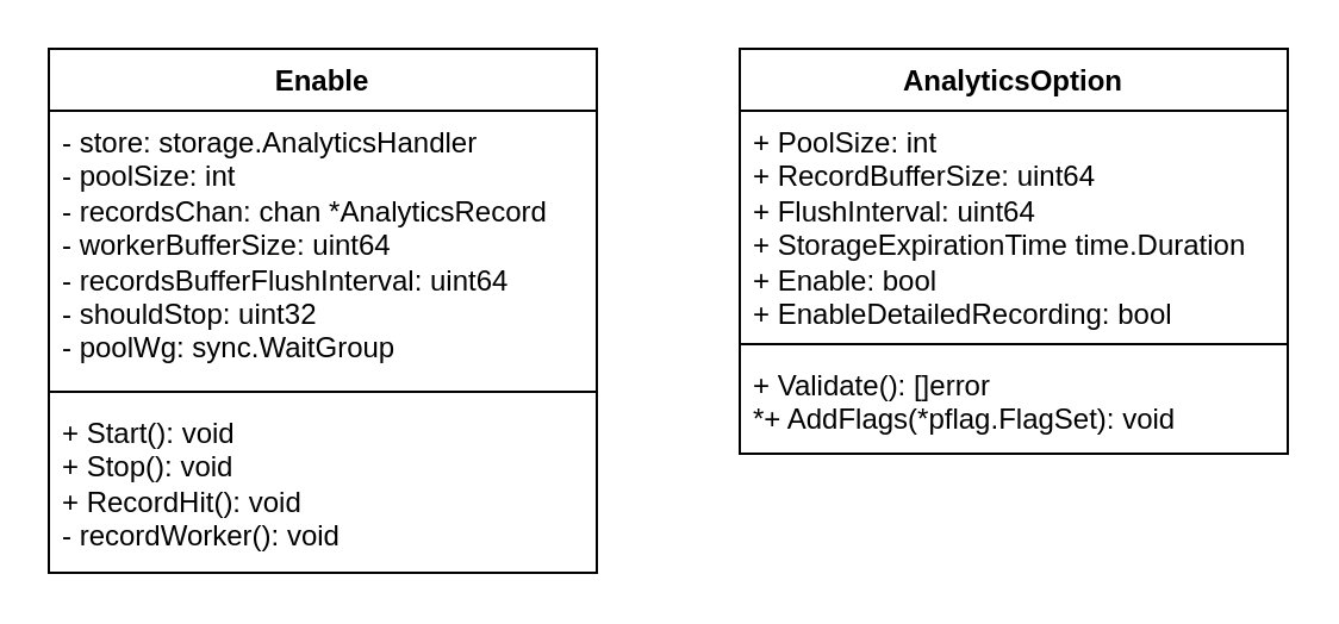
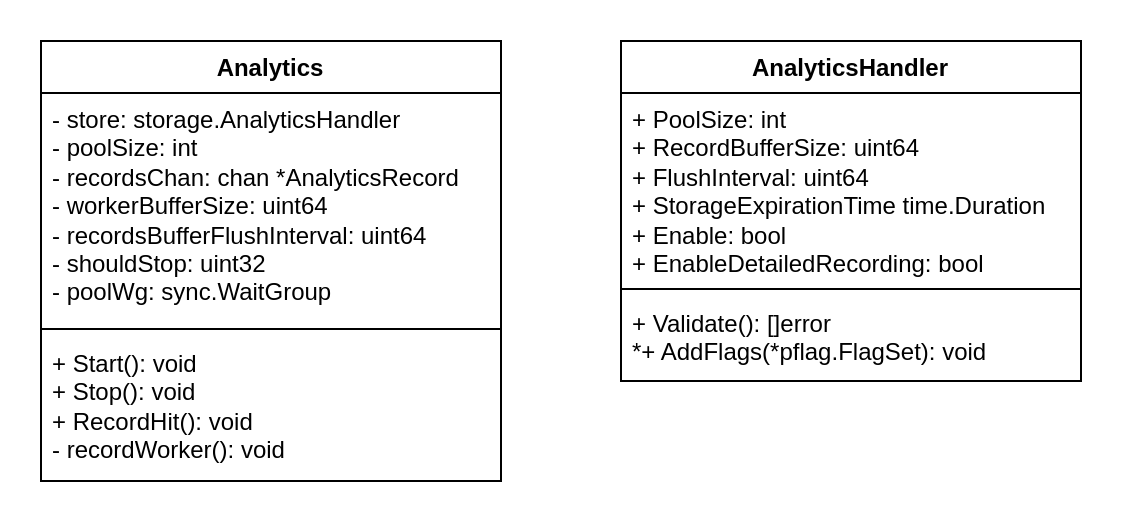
  <mxCell id="0" />
  <mxCell id="1" parent="0" />
- <mxCell id="2" value="AnalyticsOption" style="swimlane;fontStyle=1;align=center;verticalAlign=top;childLayout=stackLayout;horizontal=1;startSize=26;horizontalStack=0;resizeParent=1;resizeParentMax=0;resizeLast=0;collapsible=1;marginBottom=0;whiteSpace=wrap;html=1;" vertex="1" parent="1"><mxGeometry x="310" y="20" width="230" height="170" as="geometry" /></mxCell>
+ <mxCell id="2" value="AnalyticsHandler" style="swimlane;fontStyle=1;align=center;verticalAlign=top;childLayout=stackLayout;horizontal=1;startSize=26;horizontalStack=0;resizeParent=1;resizeParentMax=0;resizeLast=0;collapsible=1;marginBottom=0;whiteSpace=wrap;html=1;" vertex="1" parent="1"><mxGeometry x="310" y="20" width="230" height="170" as="geometry" /></mxCell>
  <mxCell id="3" value="+ PoolSize: int&lt;br&gt;+ RecordBufferSize: uint64&lt;br&gt;+ FlushInterval: uint64&lt;br&gt;+ StorageExpirationTime time.Duration&lt;br&gt;+ Enable: bool&lt;br&gt;+ EnableDetailedRecording: bool&lt;br&gt;" style="text;strokeColor=none;fillColor=none;align=left;verticalAlign=top;spacingLeft=4;spacingRight=4;overflow=hidden;rotatable=0;points=[[0,0.5],[1,0.5]];portConstraint=eastwest;whiteSpace=wrap;html=1;" vertex="1" parent="2"><mxGeometry y="26" width="230" height="94" as="geometry" /></mxCell>
  <mxCell id="4" value="" style="line;strokeWidth=1;fillColor=none;align=left;verticalAlign=middle;spacingTop=-1;spacingLeft=3;spacingRight=3;rotatable=0;labelPosition=right;points=[];portConstraint=eastwest;strokeColor=inherit;" vertex="1" parent="2"><mxGeometry y="120" width="230" height="8" as="geometry" /></mxCell>
  <mxCell id="5" value="+ Validate(): []error&lt;br&gt;*+ AddFlags(*pflag.FlagSet): void" style="text;strokeColor=none;fillColor=none;align=left;verticalAlign=top;spacingLeft=4;spacingRight=4;overflow=hidden;rotatable=0;points=[[0,0.5],[1,0.5]];portConstraint=eastwest;whiteSpace=wrap;html=1;" vertex="1" parent="2"><mxGeometry y="128" width="230" height="42" as="geometry" /></mxCell>
- <mxCell id="6" value="Enable" style="swimlane;fontStyle=1;align=center;verticalAlign=top;childLayout=stackLayout;horizontal=1;startSize=26;horizontalStack=0;resizeParent=1;resizeParentMax=0;resizeLast=0;collapsible=1;marginBottom=0;whiteSpace=wrap;html=1;" vertex="1" parent="1"><mxGeometry x="20" y="20" width="230" height="220" as="geometry" /></mxCell>
+ <mxCell id="6" value="Analytics" style="swimlane;fontStyle=1;align=center;verticalAlign=top;childLayout=stackLayout;horizontal=1;startSize=26;horizontalStack=0;resizeParent=1;resizeParentMax=0;resizeLast=0;collapsible=1;marginBottom=0;whiteSpace=wrap;html=1;" vertex="1" parent="1"><mxGeometry x="20" y="20" width="230" height="220" as="geometry" /></mxCell>
  <mxCell id="7" value="- store: storage.AnalyticsHandler&lt;br&gt;- poolSize: int&lt;br&gt;- recordsChan: chan *AnalyticsRecord&lt;br&gt;- workerBufferSize: uint64&lt;br&gt;- recordsBufferFlushInterval: uint64&lt;br&gt;- shouldStop: uint32&lt;br&gt;- poolWg: sync.WaitGroup" style="text;strokeColor=none;fillColor=none;align=left;verticalAlign=top;spacingLeft=4;spacingRight=4;overflow=hidden;rotatable=0;points=[[0,0.5],[1,0.5]];portConstraint=eastwest;whiteSpace=wrap;html=1;" vertex="1" parent="6"><mxGeometry y="26" width="230" height="114" as="geometry" /></mxCell>
  <mxCell id="8" value="" style="line;strokeWidth=1;fillColor=none;align=left;verticalAlign=middle;spacingTop=-1;spacingLeft=3;spacingRight=3;rotatable=0;labelPosition=right;points=[];portConstraint=eastwest;strokeColor=inherit;" vertex="1" parent="6"><mxGeometry y="140" width="230" height="8" as="geometry" /></mxCell>
  <mxCell id="9" value="+ Start(): void&lt;br&gt;+ Stop(): void&lt;br&gt;+ RecordHit(): void&lt;br&gt;- recordWorker(): void" style="text;strokeColor=none;fillColor=none;align=left;verticalAlign=top;spacingLeft=4;spacingRight=4;overflow=hidden;rotatable=0;points=[[0,0.5],[1,0.5]];portConstraint=eastwest;whiteSpace=wrap;html=1;" vertex="1" parent="6"><mxGeometry y="148" width="230" height="72" as="geometry" /></mxCell>
